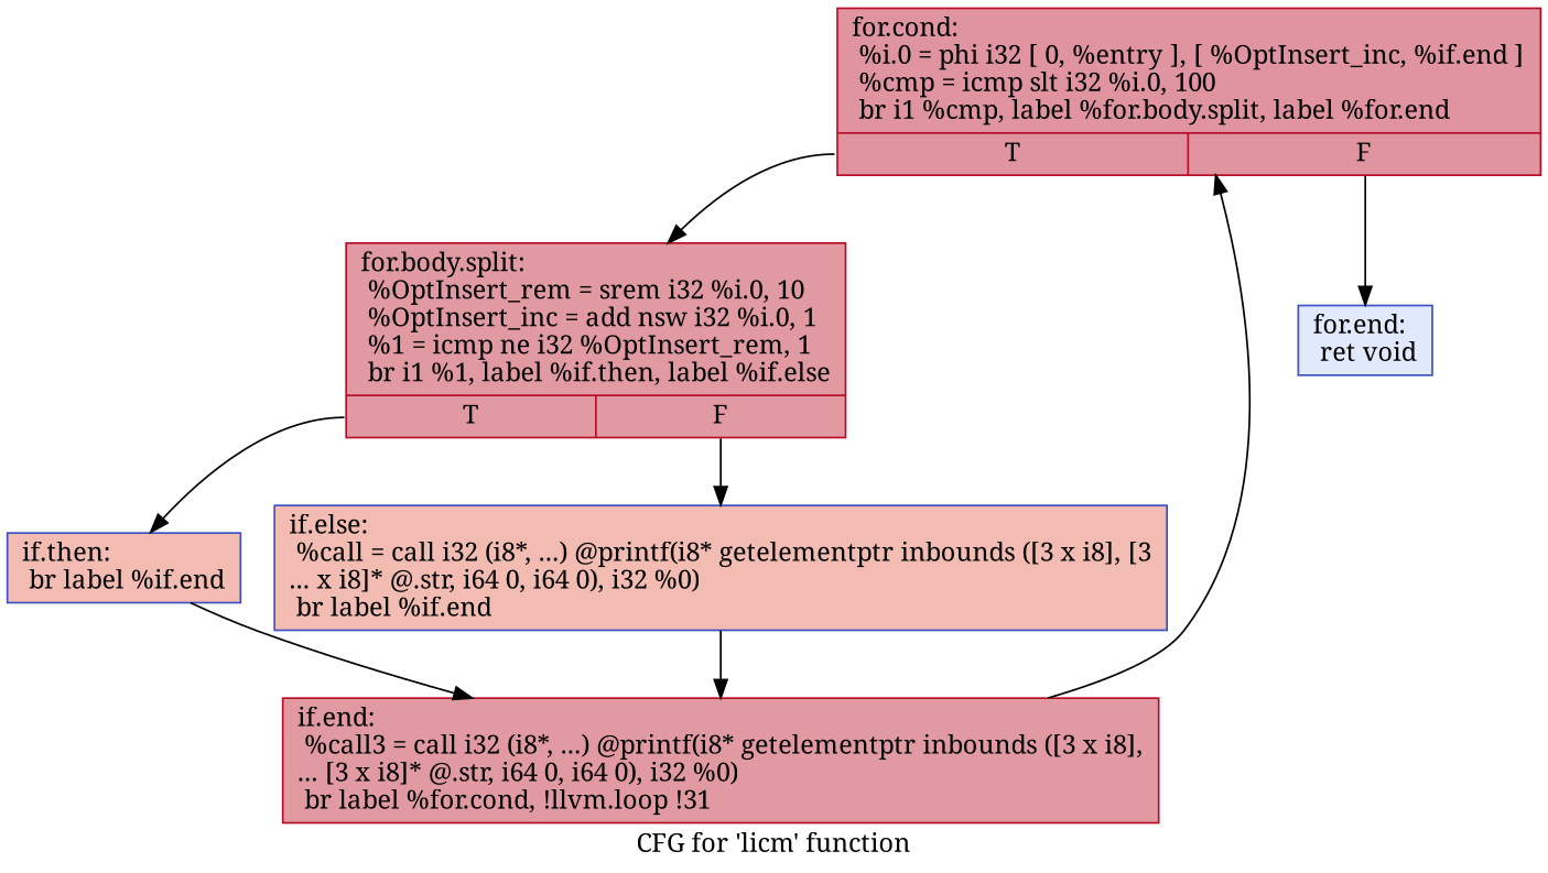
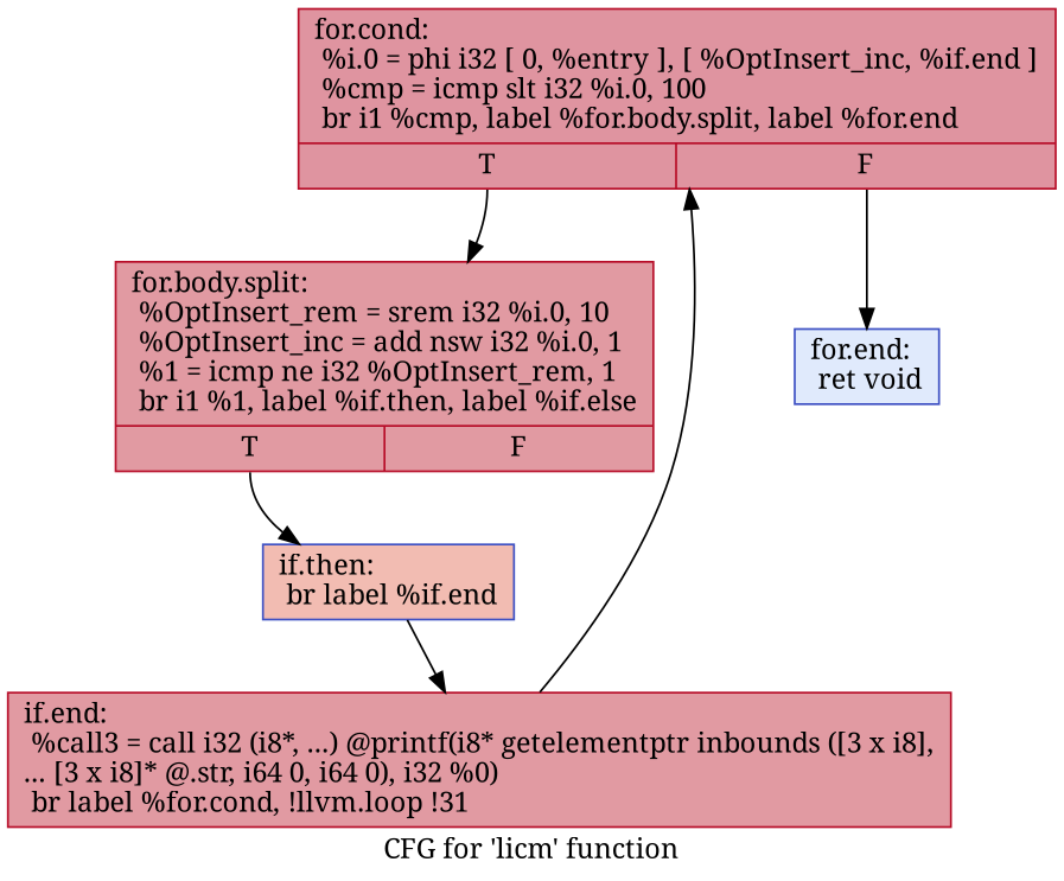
  digraph {
    fontname="Noto Serif"
    label="CFG for 'licm' function"
    node [color="#b70d28ff" fillcolor="#bb1b2c70" fontname="Noto Serif" shape=record style=filled]
    edge [fontname="Noto Serif"]
    n1 [fillcolor="#b70d2870" label="{for.cond:                                         \l  %i.0 = phi i32 [ 0, %entry ], [ %OptInsert_inc, %if.end ]\l  %cmp = icmp slt i32 %i.0, 100\l  br i1 %cmp, label %for.body.split, label %for.end\l|{<s0>T|<s1>F}}"]
    n2 [label="{for.body.split:                                   \l  %OptInsert_rem = srem i32 %i.0, 10\l  %OptInsert_inc = add nsw i32 %i.0, 1\l  %1 = icmp ne i32 %OptInsert_rem, 1\l  br i1 %1, label %if.then, label %if.else\l|{<s0>T|<s1>F}}"]
    n3 [color="#3d50c3ff" fillcolor="#b9d0f970" label="{for.end:                                          \l  ret void\l}"]
    n4 [color="#3d50c3ff" fillcolor="#e1675170" label="{if.then:                                          \l  br label %if.end\l}"]
-   n5 [color="#3d50c3ff" fillcolor="#e1675170" label="{if.else:                                          \l  %call = call i32 (i8*, ...) @printf(i8* getelementptr inbounds ([3 x i8], [3\l... x i8]* @.str, i64 0, i64 0), i32 %0)\l  br label %if.end\l}"]
    n6 [label="{if.end:                                           \l  %call3 = call i32 (i8*, ...) @printf(i8* getelementptr inbounds ([3 x i8],\l... [3 x i8]* @.str, i64 0, i64 0), i32 %0)\l  br label %for.cond, !llvm.loop !31\l}"]
    n1 -> n2 [tailport=s0]
    n1 -> n3 [tailport=s1]
    n2 -> n4 [tailport=s0]
-   n2 -> n5 [tailport=s1]
    n4 -> n6
-   n5 -> n6
    n6 -> n1
  }
